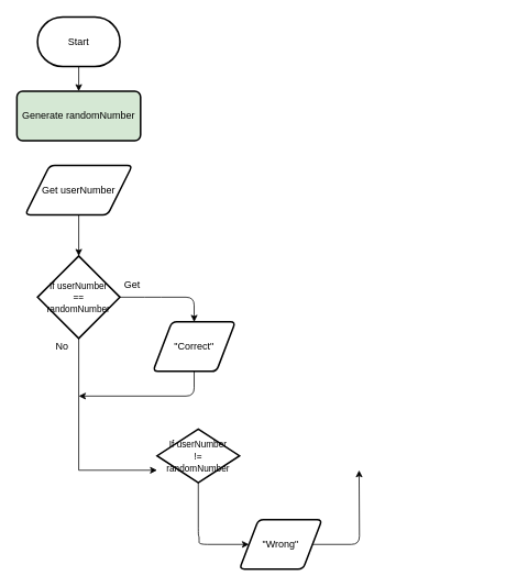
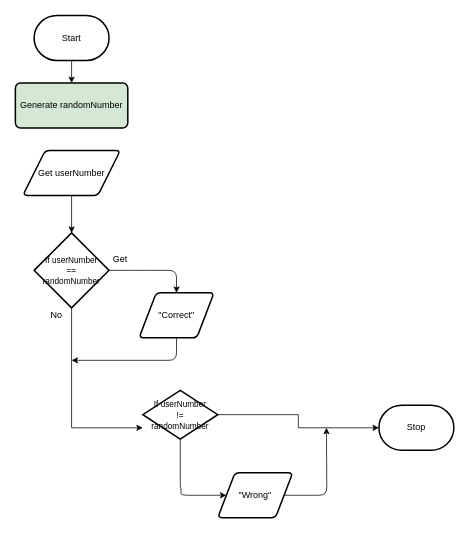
  <mxCell id="0" />
  <mxCell id="1" parent="0" />
+ <mxCell id="2" style="edgeStyle=orthogonalEdgeStyle;html=1;rounded=0;" parent="1" source="9" target="4" edge="1"><mxGeometry relative="1" as="geometry" /></mxCell>
  <mxCell id="3" value="Start" style="strokeWidth=2;html=1;shape=mxgraph.flowchart.terminator;whiteSpace=wrap;" parent="1" vertex="1"><mxGeometry x="45" y="20" width="100" height="60" as="geometry" /></mxCell>
+ <mxCell id="4" value="Stop" style="strokeWidth=2;html=1;shape=mxgraph.flowchart.terminator;whiteSpace=wrap;" parent="1" vertex="1"><mxGeometry x="505" y="540" width="100" height="60" as="geometry" /></mxCell>
  <mxCell id="5" value="" style="edgeStyle=orthogonalEdgeStyle;html=1;rounded=0;" edge="1" parent="1" source="3" target="13"><mxGeometry relative="1" as="geometry"><mxPoint x="95" y="80" as="sourcePoint" /><mxPoint x="95" y="550" as="targetPoint" /></mxGeometry></mxCell>
  <mxCell id="6" value="Get userNumber" style="shape=parallelogram;html=1;strokeWidth=2;perimeter=parallelogramPerimeter;whiteSpace=wrap;rounded=1;arcSize=12;size=0.23;" vertex="1" parent="1"><mxGeometry x="30" y="200" width="130" height="60" as="geometry" /></mxCell>
  <mxCell id="7" value="" style="edgeStyle=orthogonalEdgeStyle;html=1;rounded=0;" edge="1" parent="1" target="9"><mxGeometry relative="1" as="geometry"><mxPoint x="95" y="305" as="sourcePoint" /><mxPoint x="95" y="550" as="targetPoint" /><Array as="points"><mxPoint x="95" y="570" /></Array></mxGeometry></mxCell>
  <mxCell id="8" style="edgeStyle=orthogonalEdgeStyle;html=1;entryX=0;entryY=0.5;entryDx=0;entryDy=0;" edge="1" parent="1" source="9" target="19"><mxGeometry relative="1" as="geometry"><mxPoint x="325" y="660" as="targetPoint" /><Array as="points"><mxPoint x="240" y="650" /><mxPoint x="241" y="650" /><mxPoint x="241" y="660" /></Array></mxGeometry></mxCell>
  <mxCell id="9" value="&lt;font style=&quot;font-size: 11px;&quot;&gt;If userNumber&lt;/font&gt;&lt;div&gt;&lt;font style=&quot;font-size: 11px;&quot;&gt;!=&lt;/font&gt;&lt;/div&gt;&lt;div&gt;&lt;font style=&quot;font-size: 11px;&quot;&gt;randomNumber&lt;/font&gt;&lt;/div&gt;" style="strokeWidth=2;html=1;shape=mxgraph.flowchart.decision;whiteSpace=wrap;" vertex="1" parent="1"><mxGeometry x="190" y="520" width="100" height="65" as="geometry" /></mxCell>
  <mxCell id="10" style="edgeStyle=orthogonalEdgeStyle;html=1;" edge="1" parent="1"><mxGeometry relative="1" as="geometry"><mxPoint x="235" y="390" as="targetPoint" /><mxPoint x="145" y="360" as="sourcePoint" /><Array as="points"><mxPoint x="185" y="360" /><mxPoint x="185" y="360" /></Array></mxGeometry></mxCell>
  <mxCell id="11" style="edgeStyle=orthogonalEdgeStyle;html=1;" edge="1" parent="1" source="12"><mxGeometry relative="1" as="geometry"><mxPoint x="95" y="480" as="targetPoint" /><Array as="points"><mxPoint x="235" y="480" /><mxPoint x="95" y="480" /></Array></mxGeometry></mxCell>
  <mxCell id="12" value="&quot;Correct&quot;" style="shape=parallelogram;html=1;strokeWidth=2;perimeter=parallelogramPerimeter;whiteSpace=wrap;rounded=1;arcSize=12;size=0.23;" vertex="1" parent="1"><mxGeometry x="185" y="390" width="100" height="60" as="geometry" /></mxCell>
  <mxCell id="13" value="Generate randomNumber" style="rounded=1;whiteSpace=wrap;html=1;absoluteArcSize=1;arcSize=14;strokeWidth=2;fillColor=#d5e8d4;" vertex="1" parent="1"><mxGeometry x="20" y="110" width="150" height="60" as="geometry" /></mxCell>
  <mxCell id="14" value="" style="edgeStyle=orthogonalEdgeStyle;html=1;rounded=0;" edge="1" parent="1" source="6" target="15"><mxGeometry relative="1" as="geometry"><mxPoint x="95" y="260" as="sourcePoint" /><mxPoint x="190" y="570" as="targetPoint" /><Array as="points" /></mxGeometry></mxCell>
  <mxCell id="15" value="&lt;font style=&quot;font-size: 11px;&quot;&gt;If userNumber&lt;/font&gt;&lt;div&gt;&lt;font style=&quot;font-size: 11px;&quot;&gt;==&lt;/font&gt;&lt;/div&gt;&lt;div&gt;&lt;font style=&quot;font-size: 11px;&quot;&gt;randomNumber&lt;/font&gt;&lt;/div&gt;" style="strokeWidth=2;html=1;shape=mxgraph.flowchart.decision;whiteSpace=wrap;" vertex="1" parent="1"><mxGeometry x="45" y="310" width="100" height="100" as="geometry" /></mxCell>
  <mxCell id="16" value="Get" style="text;strokeColor=none;align=center;fillColor=none;html=1;verticalAlign=middle;whiteSpace=wrap;rounded=0;" vertex="1" parent="1"><mxGeometry x="130" y="330" width="60" height="30" as="geometry" /></mxCell>
  <mxCell id="17" value="No" style="text;strokeColor=none;align=center;fillColor=none;html=1;verticalAlign=middle;whiteSpace=wrap;rounded=0;" vertex="1" parent="1"><mxGeometry x="45" y="405" width="60" height="30" as="geometry" /></mxCell>
  <mxCell id="18" style="edgeStyle=orthogonalEdgeStyle;html=1;" edge="1" parent="1" source="19"><mxGeometry relative="1" as="geometry"><mxPoint x="435" y="570" as="targetPoint" /></mxGeometry></mxCell>
  <mxCell id="19" value="&quot;Wrong&quot;" style="shape=parallelogram;html=1;strokeWidth=2;perimeter=parallelogramPerimeter;whiteSpace=wrap;rounded=1;arcSize=12;size=0.23;" vertex="1" parent="1"><mxGeometry x="290" y="630" width="100" height="60" as="geometry" /></mxCell>
